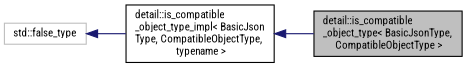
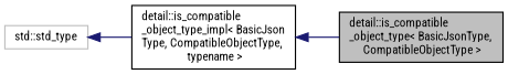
  digraph {
    rankdir=LR
    fontname="Roboto Condensed"
    node [color=black fillcolor=white fontname="Roboto Condensed" fontsize=10 shape=record style=filled]
    edge [color=midnightblue dir=back fontname="Roboto Condensed" fontsize=10 labelfontname=Helvetica labelfontsize=10 style=solid]
    n1 [fillcolor=grey75 fontcolor=black height=0.2 label="detail::is_compatible\l_object_type\< BasicJsonType,\l CompatibleObjectType \>" width=0.4]
    n2 [height=0.2 label="detail::is_compatible\l_object_type_impl\< BasicJson\lType, CompatibleObjectType,\l typename \>" width=0.4]
-   n3 [color=grey75 height=0.2 label="std::false_type" width=0.4]
+   n3 [color=grey75 height=0.2 label="std::std_type" width=0.4]
    n2 -> n1
    n3 -> n2
  }
